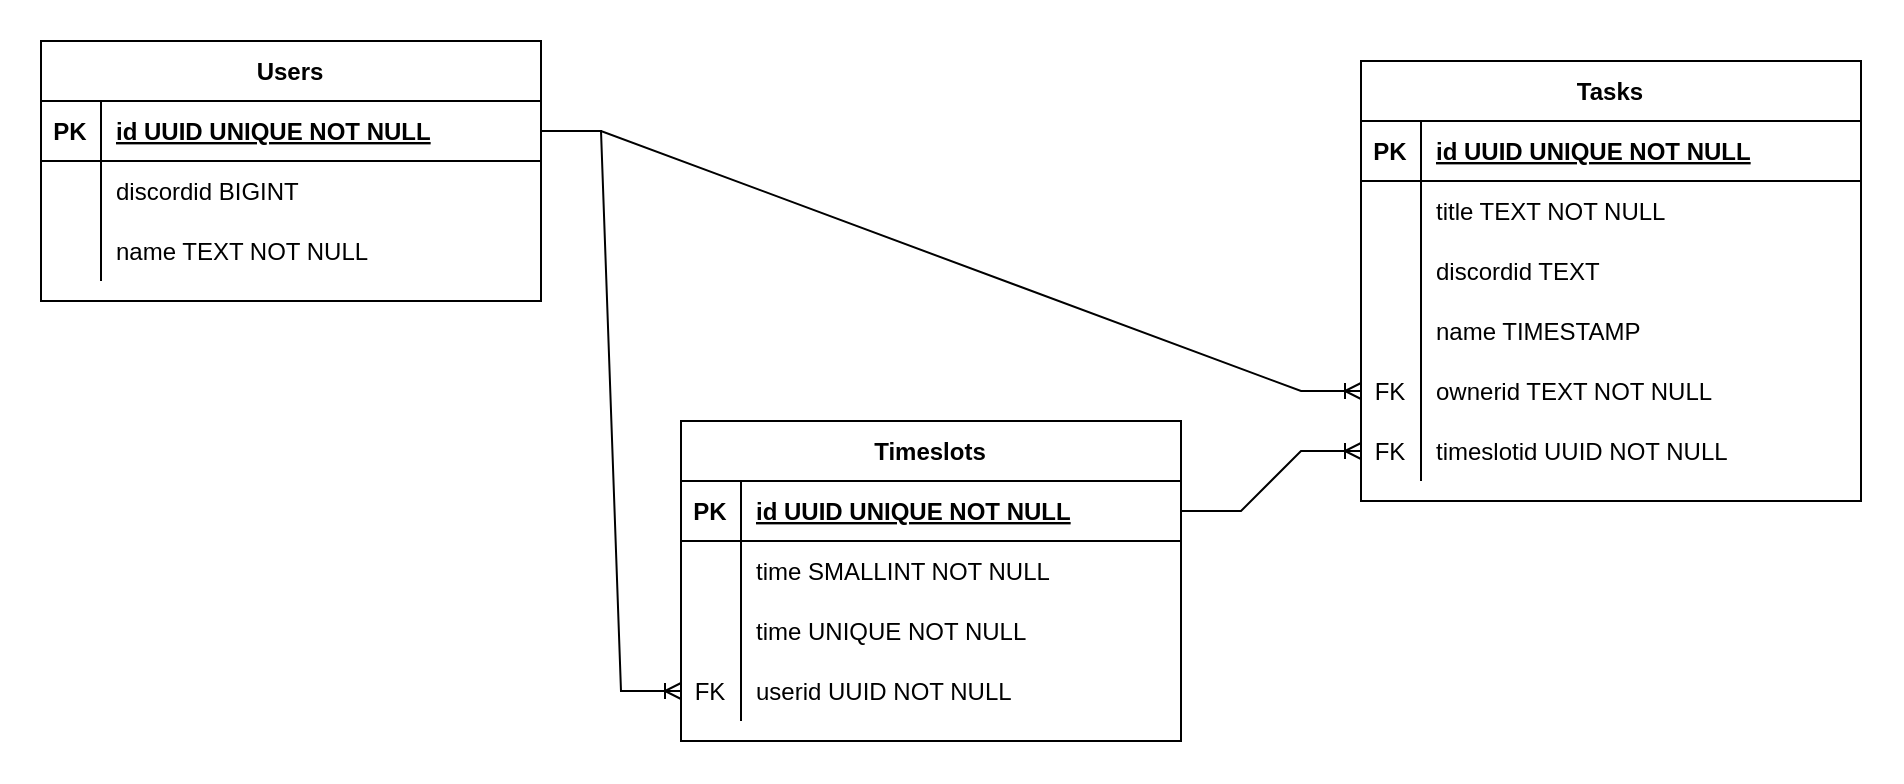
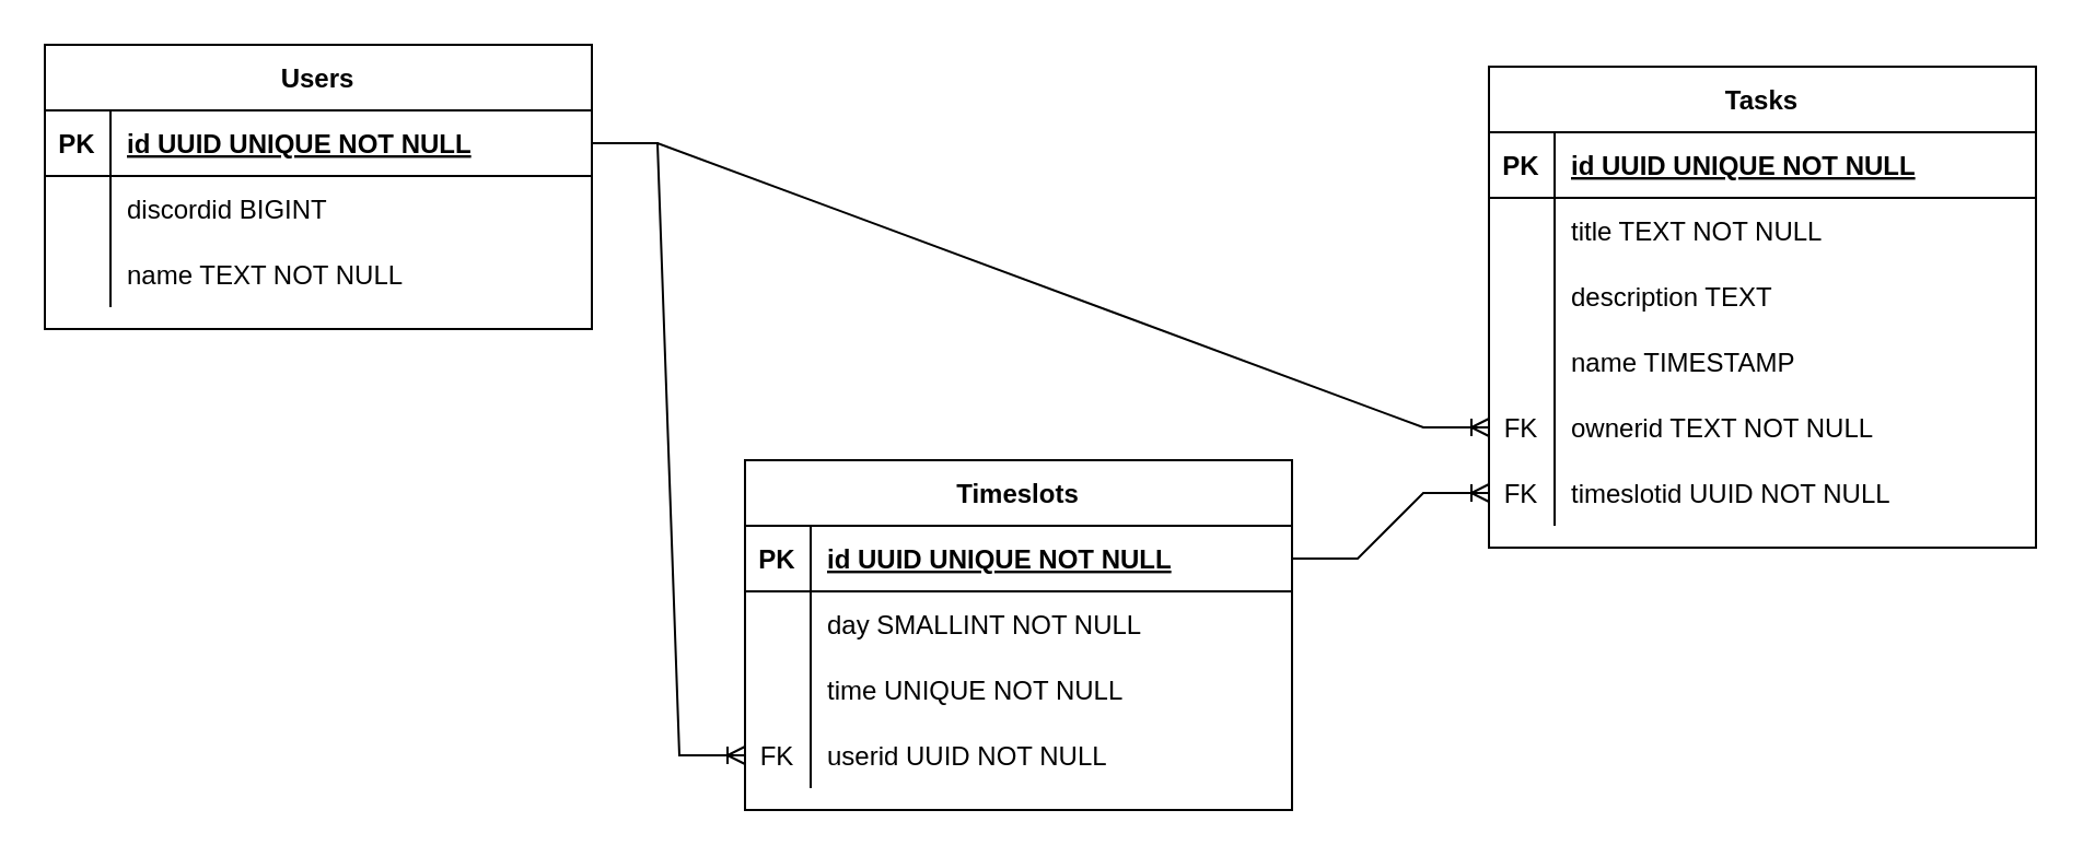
  <mxCell id="0" />
  <mxCell id="1" parent="0" />
  <mxCell id="2" value="Users" style="shape=table;startSize=30;container=1;collapsible=1;childLayout=tableLayout;fixedRows=1;rowLines=0;fontStyle=1;align=center;resizeLast=1;" vertex="1" parent="1"><mxGeometry x="20" y="20" width="250" height="130" as="geometry" /></mxCell>
  <mxCell id="3" value="" style="shape=tableRow;horizontal=0;startSize=0;swimlaneHead=0;swimlaneBody=0;fillColor=none;collapsible=0;dropTarget=0;points=[[0,0.5],[1,0.5]];portConstraint=eastwest;top=0;left=0;right=0;bottom=1;" vertex="1" parent="2"><mxGeometry y="30" width="250" height="30" as="geometry" /></mxCell>
  <mxCell id="4" value="PK" style="shape=partialRectangle;connectable=0;fillColor=none;top=0;left=0;bottom=0;right=0;fontStyle=1;overflow=hidden;" vertex="1" parent="3"><mxGeometry width="30" height="30" as="geometry"><mxRectangle width="30" height="30" as="alternateBounds" /></mxGeometry></mxCell>
  <mxCell id="5" value="id UUID UNIQUE NOT NULL" style="shape=partialRectangle;connectable=0;fillColor=none;top=0;left=0;bottom=0;right=0;align=left;spacingLeft=6;fontStyle=5;overflow=hidden;" vertex="1" parent="3"><mxGeometry x="30" width="220" height="30" as="geometry"><mxRectangle width="220" height="30" as="alternateBounds" /></mxGeometry></mxCell>
  <mxCell id="6" value="" style="shape=tableRow;horizontal=0;startSize=0;swimlaneHead=0;swimlaneBody=0;fillColor=none;collapsible=0;dropTarget=0;points=[[0,0.5],[1,0.5]];portConstraint=eastwest;top=0;left=0;right=0;bottom=0;" vertex="1" parent="2"><mxGeometry y="60" width="250" height="30" as="geometry" /></mxCell>
  <mxCell id="7" value="" style="shape=partialRectangle;connectable=0;fillColor=none;top=0;left=0;bottom=0;right=0;editable=1;overflow=hidden;" vertex="1" parent="6"><mxGeometry width="30" height="30" as="geometry"><mxRectangle width="30" height="30" as="alternateBounds" /></mxGeometry></mxCell>
  <mxCell id="8" value="discordid BIGINT" style="shape=partialRectangle;connectable=0;fillColor=none;top=0;left=0;bottom=0;right=0;align=left;spacingLeft=6;overflow=hidden;" vertex="1" parent="6"><mxGeometry x="30" width="220" height="30" as="geometry"><mxRectangle width="220" height="30" as="alternateBounds" /></mxGeometry></mxCell>
  <mxCell id="9" value="" style="shape=tableRow;horizontal=0;startSize=0;swimlaneHead=0;swimlaneBody=0;fillColor=none;collapsible=0;dropTarget=0;points=[[0,0.5],[1,0.5]];portConstraint=eastwest;top=0;left=0;right=0;bottom=0;" vertex="1" parent="2"><mxGeometry y="90" width="250" height="30" as="geometry" /></mxCell>
  <mxCell id="10" value="" style="shape=partialRectangle;connectable=0;fillColor=none;top=0;left=0;bottom=0;right=0;editable=1;overflow=hidden;" vertex="1" parent="9"><mxGeometry width="30" height="30" as="geometry"><mxRectangle width="30" height="30" as="alternateBounds" /></mxGeometry></mxCell>
  <mxCell id="11" value="name TEXT NOT NULL" style="shape=partialRectangle;connectable=0;fillColor=none;top=0;left=0;bottom=0;right=0;align=left;spacingLeft=6;overflow=hidden;" vertex="1" parent="9"><mxGeometry x="30" width="220" height="30" as="geometry"><mxRectangle width="220" height="30" as="alternateBounds" /></mxGeometry></mxCell>
  <mxCell id="12" value="Timeslots" style="shape=table;startSize=30;container=1;collapsible=1;childLayout=tableLayout;fixedRows=1;rowLines=0;fontStyle=1;align=center;resizeLast=1;" vertex="1" parent="1"><mxGeometry x="340" y="210" width="250" height="160" as="geometry" /></mxCell>
  <mxCell id="13" value="" style="shape=tableRow;horizontal=0;startSize=0;swimlaneHead=0;swimlaneBody=0;fillColor=none;collapsible=0;dropTarget=0;points=[[0,0.5],[1,0.5]];portConstraint=eastwest;top=0;left=0;right=0;bottom=1;" vertex="1" parent="12"><mxGeometry y="30" width="250" height="30" as="geometry" /></mxCell>
  <mxCell id="14" value="PK" style="shape=partialRectangle;connectable=0;fillColor=none;top=0;left=0;bottom=0;right=0;fontStyle=1;overflow=hidden;" vertex="1" parent="13"><mxGeometry width="30" height="30" as="geometry"><mxRectangle width="30" height="30" as="alternateBounds" /></mxGeometry></mxCell>
  <mxCell id="15" value="id UUID UNIQUE NOT NULL" style="shape=partialRectangle;connectable=0;fillColor=none;top=0;left=0;bottom=0;right=0;align=left;spacingLeft=6;fontStyle=5;overflow=hidden;" vertex="1" parent="13"><mxGeometry x="30" width="220" height="30" as="geometry"><mxRectangle width="220" height="30" as="alternateBounds" /></mxGeometry></mxCell>
  <mxCell id="16" value="" style="shape=tableRow;horizontal=0;startSize=0;swimlaneHead=0;swimlaneBody=0;fillColor=none;collapsible=0;dropTarget=0;points=[[0,0.5],[1,0.5]];portConstraint=eastwest;top=0;left=0;right=0;bottom=0;" vertex="1" parent="12"><mxGeometry y="60" width="250" height="30" as="geometry" /></mxCell>
  <mxCell id="17" value="" style="shape=partialRectangle;connectable=0;fillColor=none;top=0;left=0;bottom=0;right=0;editable=1;overflow=hidden;" vertex="1" parent="16"><mxGeometry width="30" height="30" as="geometry"><mxRectangle width="30" height="30" as="alternateBounds" /></mxGeometry></mxCell>
- <mxCell id="18" value="time SMALLINT NOT NULL" style="shape=partialRectangle;connectable=0;fillColor=none;top=0;left=0;bottom=0;right=0;align=left;spacingLeft=6;overflow=hidden;" vertex="1" parent="16"><mxGeometry x="30" width="220" height="30" as="geometry"><mxRectangle width="220" height="30" as="alternateBounds" /></mxGeometry></mxCell>
+ <mxCell id="18" value="day SMALLINT NOT NULL" style="shape=partialRectangle;connectable=0;fillColor=none;top=0;left=0;bottom=0;right=0;align=left;spacingLeft=6;overflow=hidden;" vertex="1" parent="16"><mxGeometry x="30" width="220" height="30" as="geometry"><mxRectangle width="220" height="30" as="alternateBounds" /></mxGeometry></mxCell>
  <mxCell id="19" value="" style="shape=tableRow;horizontal=0;startSize=0;swimlaneHead=0;swimlaneBody=0;fillColor=none;collapsible=0;dropTarget=0;points=[[0,0.5],[1,0.5]];portConstraint=eastwest;top=0;left=0;right=0;bottom=0;" vertex="1" parent="12"><mxGeometry y="90" width="250" height="30" as="geometry" /></mxCell>
  <mxCell id="20" value="" style="shape=partialRectangle;connectable=0;fillColor=none;top=0;left=0;bottom=0;right=0;editable=1;overflow=hidden;" vertex="1" parent="19"><mxGeometry width="30" height="30" as="geometry"><mxRectangle width="30" height="30" as="alternateBounds" /></mxGeometry></mxCell>
  <mxCell id="21" value="time UNIQUE NOT NULL" style="shape=partialRectangle;connectable=0;fillColor=none;top=0;left=0;bottom=0;right=0;align=left;spacingLeft=6;overflow=hidden;" vertex="1" parent="19"><mxGeometry x="30" width="220" height="30" as="geometry"><mxRectangle width="220" height="30" as="alternateBounds" /></mxGeometry></mxCell>
  <mxCell id="22" value="" style="shape=tableRow;horizontal=0;startSize=0;swimlaneHead=0;swimlaneBody=0;fillColor=none;collapsible=0;dropTarget=0;points=[[0,0.5],[1,0.5]];portConstraint=eastwest;top=0;left=0;right=0;bottom=0;" vertex="1" parent="12"><mxGeometry y="120" width="250" height="30" as="geometry" /></mxCell>
  <mxCell id="23" value="FK" style="shape=partialRectangle;connectable=0;fillColor=none;top=0;left=0;bottom=0;right=0;editable=1;overflow=hidden;" vertex="1" parent="22"><mxGeometry width="30" height="30" as="geometry"><mxRectangle width="30" height="30" as="alternateBounds" /></mxGeometry></mxCell>
  <mxCell id="24" value="userid UUID NOT NULL" style="shape=partialRectangle;connectable=0;fillColor=none;top=0;left=0;bottom=0;right=0;align=left;spacingLeft=6;overflow=hidden;" vertex="1" parent="22"><mxGeometry x="30" width="220" height="30" as="geometry"><mxRectangle width="220" height="30" as="alternateBounds" /></mxGeometry></mxCell>
  <mxCell id="25" value="" style="edgeStyle=entityRelationEdgeStyle;fontSize=12;html=1;endArrow=ERoneToMany;rounded=0;entryX=0;entryY=0.5;entryDx=0;entryDy=0;exitX=1;exitY=0.5;exitDx=0;exitDy=0;" edge="1" parent="1" source="3" target="22"><mxGeometry width="100" height="100" relative="1" as="geometry"><mxPoint x="380" y="390" as="sourcePoint" /><mxPoint x="480" y="290" as="targetPoint" /></mxGeometry></mxCell>
  <mxCell id="26" value="Tasks" style="shape=table;startSize=30;container=1;collapsible=1;childLayout=tableLayout;fixedRows=1;rowLines=0;fontStyle=1;align=center;resizeLast=1;" vertex="1" parent="1"><mxGeometry x="680" y="30" width="250" height="220" as="geometry" /></mxCell>
  <mxCell id="27" value="" style="shape=tableRow;horizontal=0;startSize=0;swimlaneHead=0;swimlaneBody=0;fillColor=none;collapsible=0;dropTarget=0;points=[[0,0.5],[1,0.5]];portConstraint=eastwest;top=0;left=0;right=0;bottom=1;" vertex="1" parent="26"><mxGeometry y="30" width="250" height="30" as="geometry" /></mxCell>
  <mxCell id="28" value="PK" style="shape=partialRectangle;connectable=0;fillColor=none;top=0;left=0;bottom=0;right=0;fontStyle=1;overflow=hidden;" vertex="1" parent="27"><mxGeometry width="30" height="30" as="geometry"><mxRectangle width="30" height="30" as="alternateBounds" /></mxGeometry></mxCell>
  <mxCell id="29" value="id UUID UNIQUE NOT NULL" style="shape=partialRectangle;connectable=0;fillColor=none;top=0;left=0;bottom=0;right=0;align=left;spacingLeft=6;fontStyle=5;overflow=hidden;" vertex="1" parent="27"><mxGeometry x="30" width="220" height="30" as="geometry"><mxRectangle width="220" height="30" as="alternateBounds" /></mxGeometry></mxCell>
  <mxCell id="30" value="" style="shape=tableRow;horizontal=0;startSize=0;swimlaneHead=0;swimlaneBody=0;fillColor=none;collapsible=0;dropTarget=0;points=[[0,0.5],[1,0.5]];portConstraint=eastwest;top=0;left=0;right=0;bottom=0;" vertex="1" parent="26"><mxGeometry y="60" width="250" height="30" as="geometry" /></mxCell>
  <mxCell id="31" value="" style="shape=partialRectangle;connectable=0;fillColor=none;top=0;left=0;bottom=0;right=0;editable=1;overflow=hidden;" vertex="1" parent="30"><mxGeometry width="30" height="30" as="geometry"><mxRectangle width="30" height="30" as="alternateBounds" /></mxGeometry></mxCell>
  <mxCell id="32" value="title TEXT NOT NULL" style="shape=partialRectangle;connectable=0;fillColor=none;top=0;left=0;bottom=0;right=0;align=left;spacingLeft=6;overflow=hidden;" vertex="1" parent="30"><mxGeometry x="30" width="220" height="30" as="geometry"><mxRectangle width="220" height="30" as="alternateBounds" /></mxGeometry></mxCell>
  <mxCell id="33" value="" style="shape=tableRow;horizontal=0;startSize=0;swimlaneHead=0;swimlaneBody=0;fillColor=none;collapsible=0;dropTarget=0;points=[[0,0.5],[1,0.5]];portConstraint=eastwest;top=0;left=0;right=0;bottom=0;" vertex="1" parent="26"><mxGeometry y="90" width="250" height="30" as="geometry" /></mxCell>
  <mxCell id="34" value="" style="shape=partialRectangle;connectable=0;fillColor=none;top=0;left=0;bottom=0;right=0;editable=1;overflow=hidden;" vertex="1" parent="33"><mxGeometry width="30" height="30" as="geometry"><mxRectangle width="30" height="30" as="alternateBounds" /></mxGeometry></mxCell>
- <mxCell id="35" value="discordid TEXT" style="shape=partialRectangle;connectable=0;fillColor=none;top=0;left=0;bottom=0;right=0;align=left;spacingLeft=6;overflow=hidden;" vertex="1" parent="33"><mxGeometry x="30" width="220" height="30" as="geometry"><mxRectangle width="220" height="30" as="alternateBounds" /></mxGeometry></mxCell>
+ <mxCell id="35" value="description TEXT" style="shape=partialRectangle;connectable=0;fillColor=none;top=0;left=0;bottom=0;right=0;align=left;spacingLeft=6;overflow=hidden;" vertex="1" parent="33"><mxGeometry x="30" width="220" height="30" as="geometry"><mxRectangle width="220" height="30" as="alternateBounds" /></mxGeometry></mxCell>
  <mxCell id="36" value="" style="shape=tableRow;horizontal=0;startSize=0;swimlaneHead=0;swimlaneBody=0;fillColor=none;collapsible=0;dropTarget=0;points=[[0,0.5],[1,0.5]];portConstraint=eastwest;top=0;left=0;right=0;bottom=0;" vertex="1" parent="26"><mxGeometry y="120" width="250" height="30" as="geometry" /></mxCell>
  <mxCell id="37" value="" style="shape=partialRectangle;connectable=0;fillColor=none;top=0;left=0;bottom=0;right=0;editable=1;overflow=hidden;" vertex="1" parent="36"><mxGeometry width="30" height="30" as="geometry"><mxRectangle width="30" height="30" as="alternateBounds" /></mxGeometry></mxCell>
  <mxCell id="38" value="name TIMESTAMP" style="shape=partialRectangle;connectable=0;fillColor=none;top=0;left=0;bottom=0;right=0;align=left;spacingLeft=6;overflow=hidden;" vertex="1" parent="36"><mxGeometry x="30" width="220" height="30" as="geometry"><mxRectangle width="220" height="30" as="alternateBounds" /></mxGeometry></mxCell>
  <mxCell id="39" style="shape=tableRow;horizontal=0;startSize=0;swimlaneHead=0;swimlaneBody=0;fillColor=none;collapsible=0;dropTarget=0;points=[[0,0.5],[1,0.5]];portConstraint=eastwest;top=0;left=0;right=0;bottom=0;" vertex="1" parent="26"><mxGeometry y="150" width="250" height="30" as="geometry" /></mxCell>
  <mxCell id="40" value="FK" style="shape=partialRectangle;connectable=0;fillColor=none;top=0;left=0;bottom=0;right=0;editable=1;overflow=hidden;" vertex="1" parent="39"><mxGeometry width="30" height="30" as="geometry"><mxRectangle width="30" height="30" as="alternateBounds" /></mxGeometry></mxCell>
  <mxCell id="41" value="ownerid TEXT NOT NULL" style="shape=partialRectangle;connectable=0;fillColor=none;top=0;left=0;bottom=0;right=0;align=left;spacingLeft=6;overflow=hidden;" vertex="1" parent="39"><mxGeometry x="30" width="220" height="30" as="geometry"><mxRectangle width="220" height="30" as="alternateBounds" /></mxGeometry></mxCell>
  <mxCell id="42" style="shape=tableRow;horizontal=0;startSize=0;swimlaneHead=0;swimlaneBody=0;fillColor=none;collapsible=0;dropTarget=0;points=[[0,0.5],[1,0.5]];portConstraint=eastwest;top=0;left=0;right=0;bottom=0;" vertex="1" parent="26"><mxGeometry y="180" width="250" height="30" as="geometry" /></mxCell>
  <mxCell id="43" value="FK" style="shape=partialRectangle;connectable=0;fillColor=none;top=0;left=0;bottom=0;right=0;editable=1;overflow=hidden;" vertex="1" parent="42"><mxGeometry width="30" height="30" as="geometry"><mxRectangle width="30" height="30" as="alternateBounds" /></mxGeometry></mxCell>
  <mxCell id="44" value="timeslotid UUID NOT NULL" style="shape=partialRectangle;connectable=0;fillColor=none;top=0;left=0;bottom=0;right=0;align=left;spacingLeft=6;overflow=hidden;" vertex="1" parent="42"><mxGeometry x="30" width="220" height="30" as="geometry"><mxRectangle width="220" height="30" as="alternateBounds" /></mxGeometry></mxCell>
  <mxCell id="45" value="" style="edgeStyle=entityRelationEdgeStyle;fontSize=12;html=1;endArrow=ERoneToMany;rounded=0;" edge="1" parent="1" source="13" target="42"><mxGeometry width="100" height="100" relative="1" as="geometry"><mxPoint x="620" y="490" as="sourcePoint" /><mxPoint x="730" y="390" as="targetPoint" /></mxGeometry></mxCell>
  <mxCell id="46" value="" style="edgeStyle=entityRelationEdgeStyle;fontSize=12;html=1;endArrow=ERoneToMany;rounded=0;exitX=1;exitY=0.5;exitDx=0;exitDy=0;entryX=0;entryY=0.5;entryDx=0;entryDy=0;" edge="1" parent="1" source="3" target="39"><mxGeometry width="100" height="100" relative="1" as="geometry"><mxPoint x="550" y="440" as="sourcePoint" /><mxPoint x="650" y="340" as="targetPoint" /></mxGeometry></mxCell>
